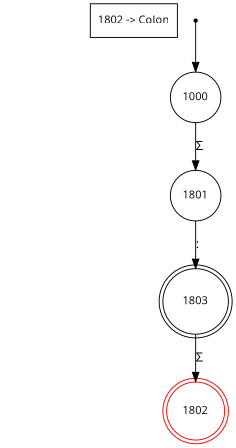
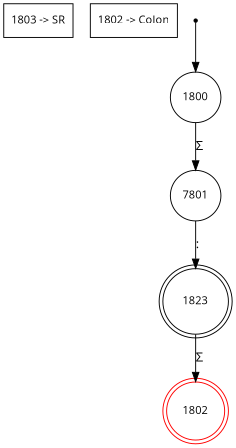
  digraph {
    fontname="Open Sans"
    rankdir=TB
    node [fontname="Open Sans" fontsize=12 shape=rectangle color=black]
    edge [fontname="Open Sans"]
+   n1 [label="1803 -> SR" color=""]
    n2 [label="1802 -> Colon" color=""]
-   n3 [label=1000 shape=circle]
-   n4 [label=1801 shape=circle]
-   n5 [label=1803 shape=doublecircle]
+   n3 [label=1800 shape=circle]
+   n4 [label=7801 shape=circle]
+   n5 [label=1823 shape=doublecircle]
    n6 [color=red label=1802 shape=doublecircle]
    n7 [label=1803 shape=point]
    n3 -> n4 [label="Σ"]
    n4 -> n5 [label=":"]
    n5 -> n6 [label="Σ"]
    n7 -> n3
  }
